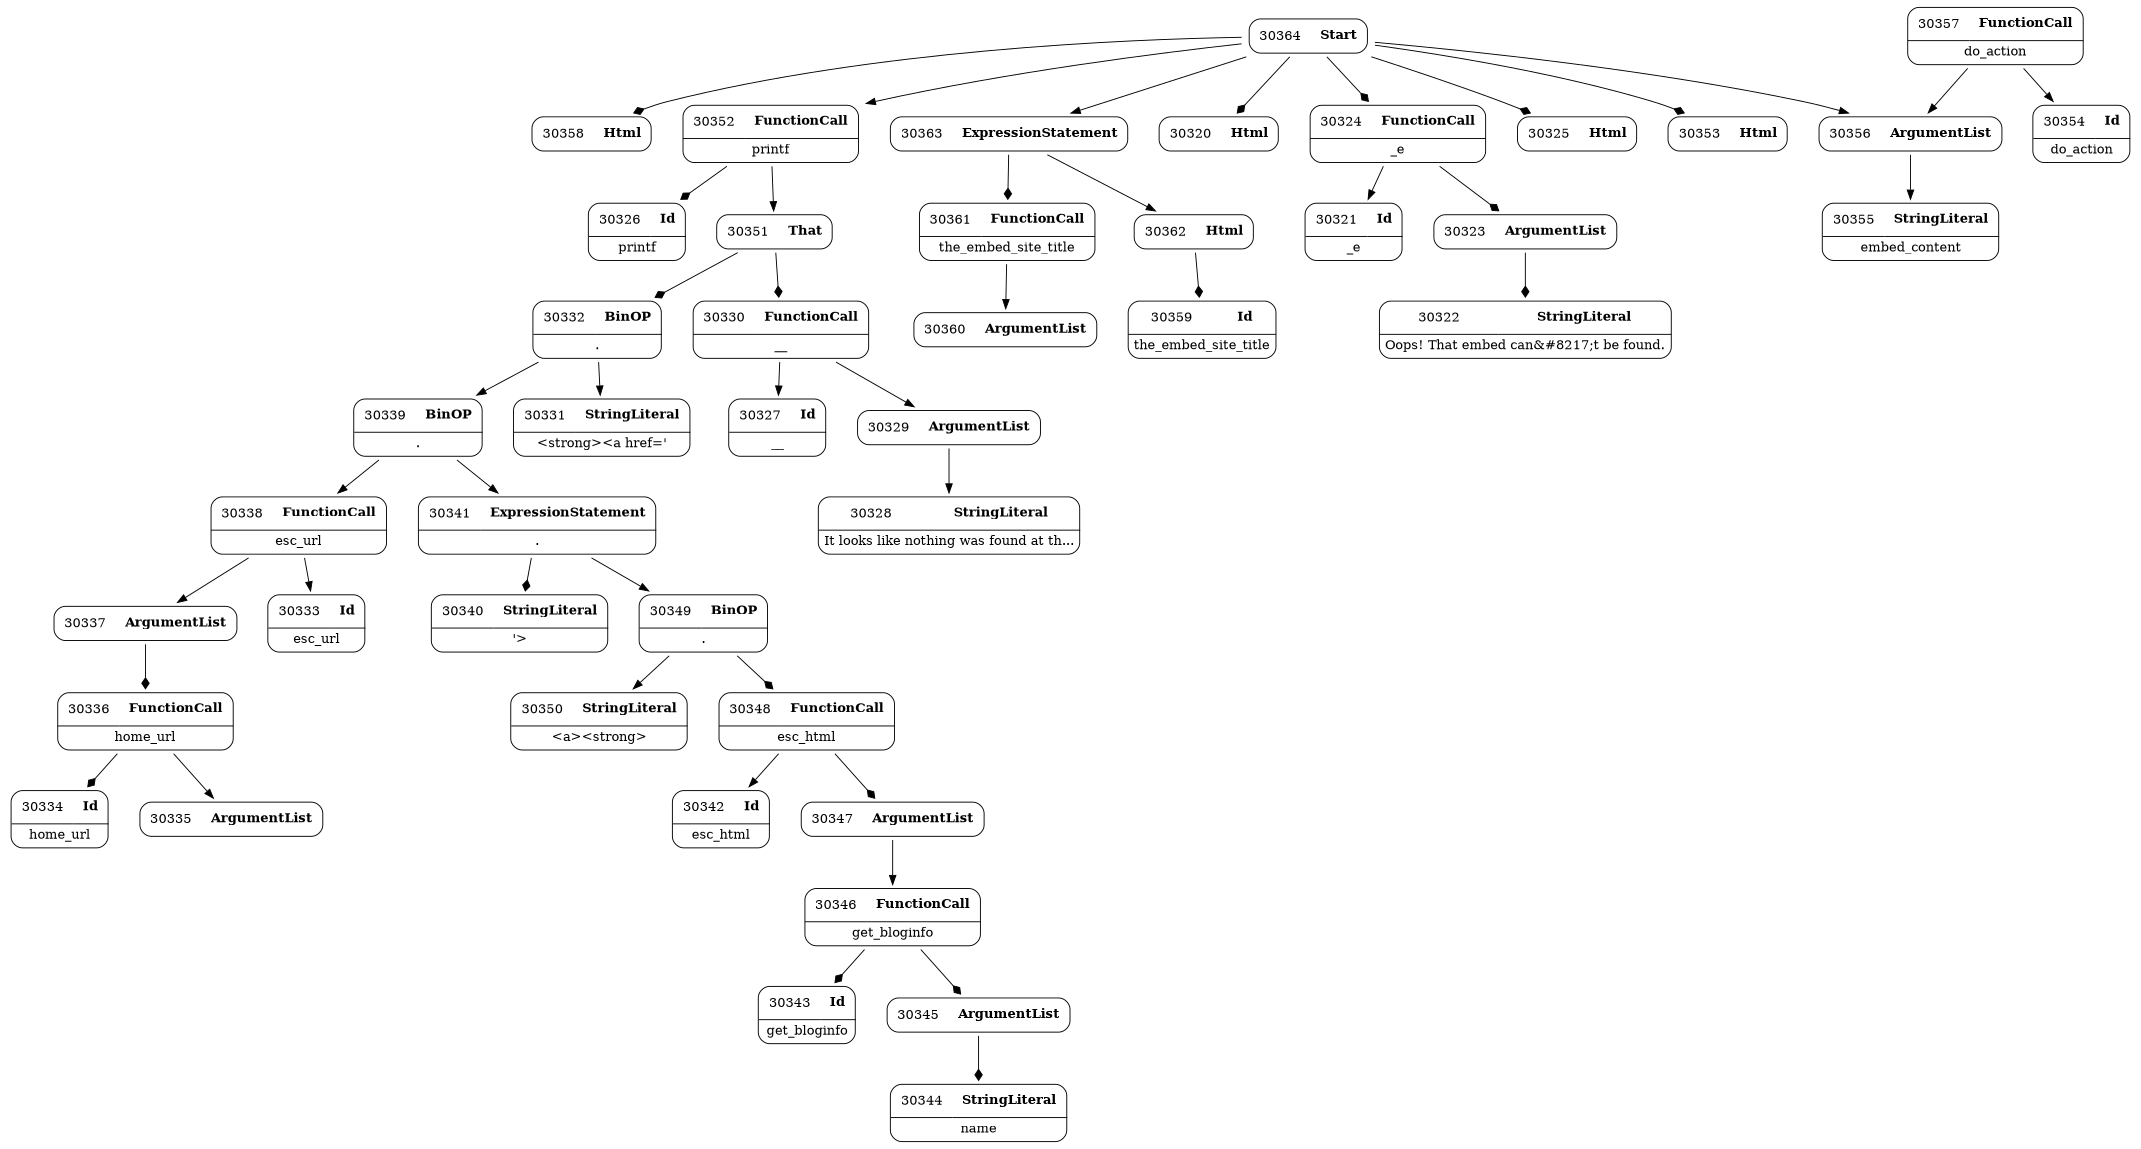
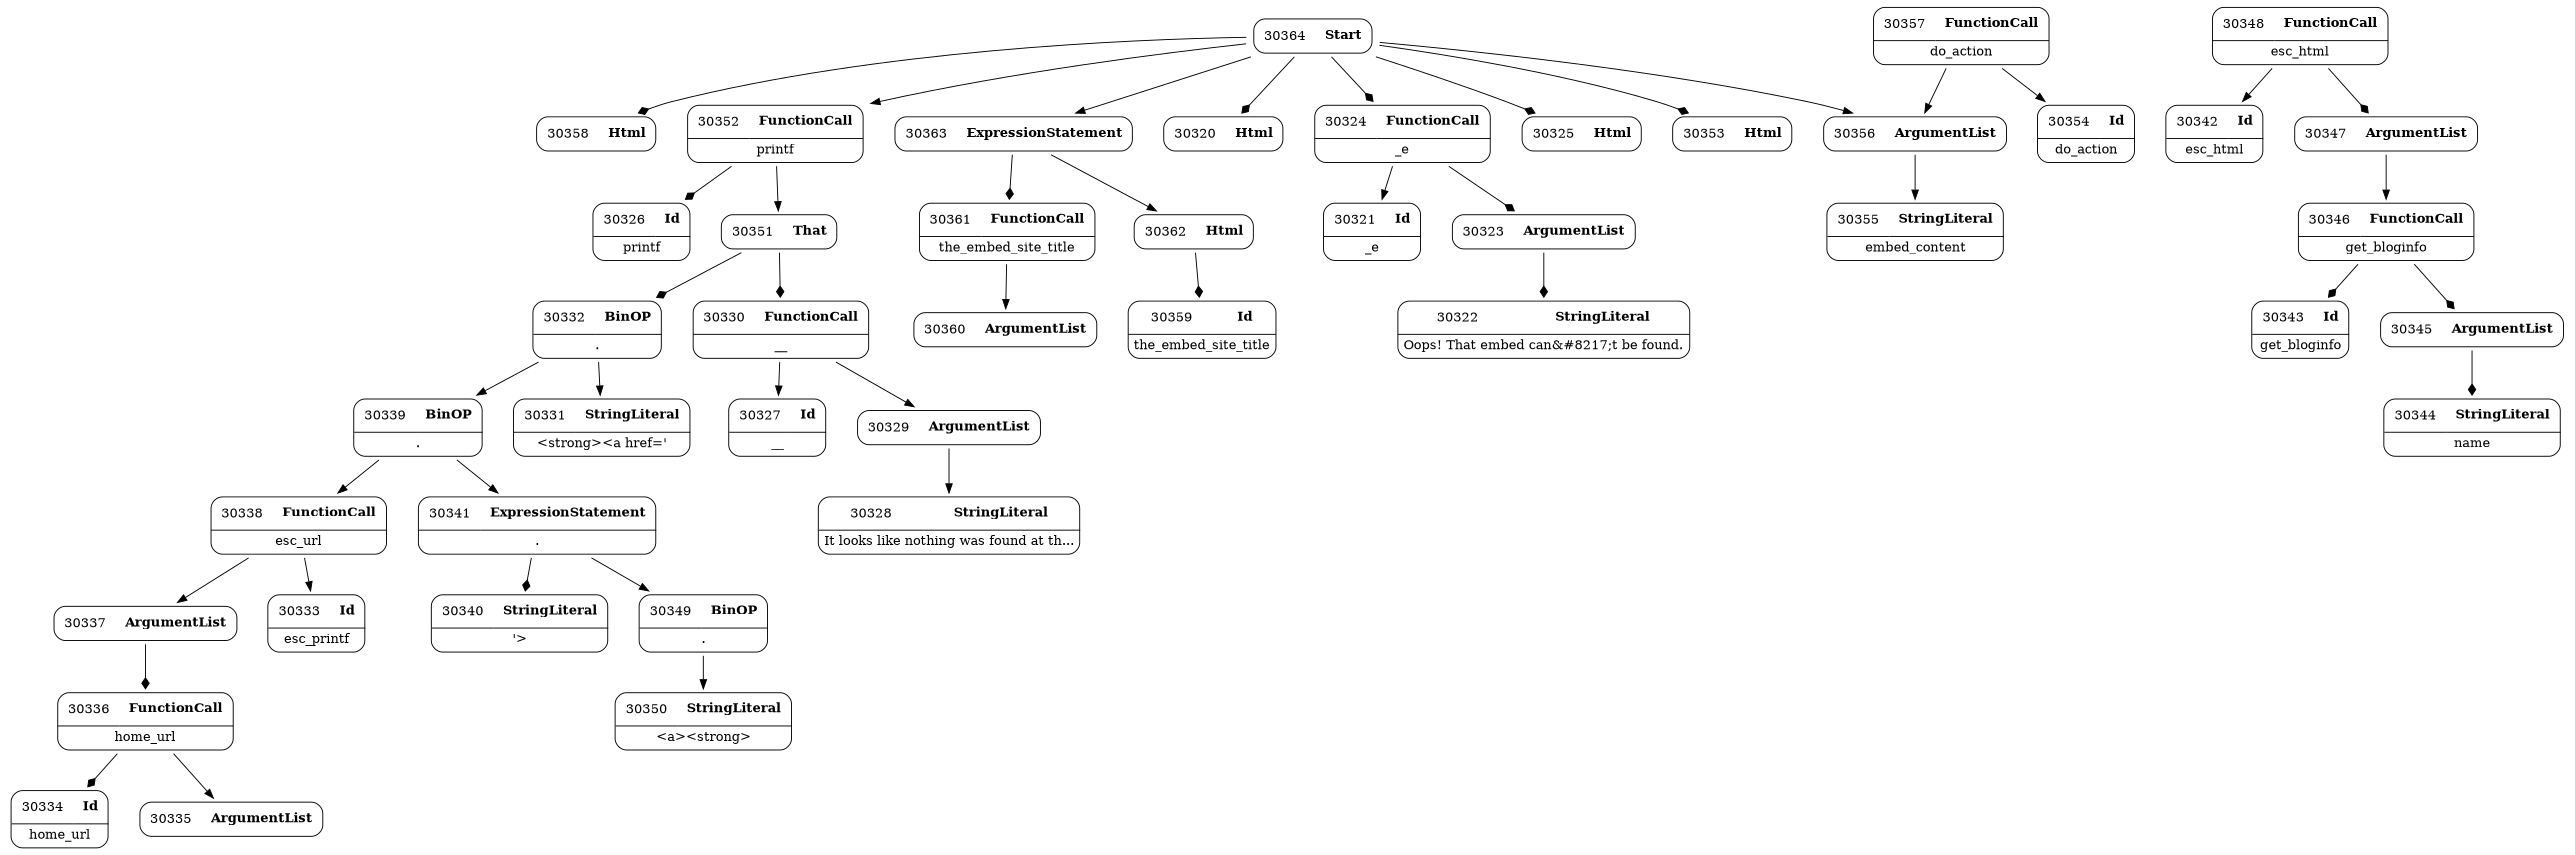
  digraph {
    node [shape=none]
    edge [arrowhead=normal weight=2]
    n1 [label=<<TABLE border='1' cellspacing='0' cellpadding='10' style='rounded' ><TR><TD border='0'>30336</TD><TD border='0'><B>FunctionCall</B></TD></TR><HR/><TR><TD border='0' cellpadding='5' colspan='2'>home_url</TD></TR></TABLE>>]
    n2 [label=<<TABLE border='1' cellspacing='0' cellpadding='10' style='rounded' ><TR><TD border='0'>30334</TD><TD border='0'><B>Id</B></TD></TR><HR/><TR><TD border='0' cellpadding='5' colspan='2'>home_url</TD></TR></TABLE>>]
    n3 [label=<<TABLE border='1' cellspacing='0' cellpadding='10' style='rounded' ><TR><TD border='0'>30335</TD><TD border='0'><B>ArgumentList</B></TD></TR></TABLE>>]
    n4 [label=<<TABLE border='1' cellspacing='0' cellpadding='10' style='rounded' ><TR><TD border='0'>30337</TD><TD border='0'><B>ArgumentList</B></TD></TR></TABLE>>]
    n5 [label=<<TABLE border='1' cellspacing='0' cellpadding='10' style='rounded' ><TR><TD border='0'>30338</TD><TD border='0'><B>FunctionCall</B></TD></TR><HR/><TR><TD border='0' cellpadding='5' colspan='2'>esc_url</TD></TR></TABLE>>]
-   n6 [label=<<TABLE border='1' cellspacing='0' cellpadding='10' style='rounded' ><TR><TD border='0'>30333</TD><TD border='0'><B>Id</B></TD></TR><HR/><TR><TD border='0' cellpadding='5' colspan='2'>esc_url</TD></TR></TABLE>>]
+   n6 [label=<<TABLE border='1' cellspacing='0' cellpadding='10' style='rounded' ><TR><TD border='0'>30333</TD><TD border='0'><B>Id</B></TD></TR><HR/><TR><TD border='0' cellpadding='5' colspan='2'>esc_printf</TD></TR></TABLE>>]
    n7 [label=<<TABLE border='1' cellspacing='0' cellpadding='10' style='rounded' ><TR><TD border='0'>30339</TD><TD border='0'><B>BinOP</B></TD></TR><HR/><TR><TD border='0' cellpadding='5' colspan='2'>.</TD></TR></TABLE>>]
    n8 [label=<<TABLE border='1' cellspacing='0' cellpadding='10' style='rounded' ><TR><TD border='0'>30341</TD><TD border='0'><B>ExpressionStatement</B></TD></TR><HR/><TR><TD border='0' cellpadding='5' colspan='2'>.</TD></TR></TABLE>>]
    n9 [label=<<TABLE border='1' cellspacing='0' cellpadding='10' style='rounded' ><TR><TD border='0'>30340</TD><TD border='0'><B>StringLiteral</B></TD></TR><HR/><TR><TD border='0' cellpadding='5' colspan='2'>'&gt;</TD></TR></TABLE>>]
    n10 [label=<<TABLE border='1' cellspacing='0' cellpadding='10' style='rounded' ><TR><TD border='0'>30349</TD><TD border='0'><B>BinOP</B></TD></TR><HR/><TR><TD border='0' cellpadding='5' colspan='2'>.</TD></TR></TABLE>>]
    n11 [label=<<TABLE border='1' cellspacing='0' cellpadding='10' style='rounded' ><TR><TD border='0'>30348</TD><TD border='0'><B>FunctionCall</B></TD></TR><HR/><TR><TD border='0' cellpadding='5' colspan='2'>esc_html</TD></TR></TABLE>>]
    n12 [label=<<TABLE border='1' cellspacing='0' cellpadding='10' style='rounded' ><TR><TD border='0'>30350</TD><TD border='0'><B>StringLiteral</B></TD></TR><HR/><TR><TD border='0' cellpadding='5' colspan='2'>&lt;a&gt;&lt;strong&gt;</TD></TR></TABLE>>]
    n13 [label=<<TABLE border='1' cellspacing='0' cellpadding='10' style='rounded' ><TR><TD border='0'>30342</TD><TD border='0'><B>Id</B></TD></TR><HR/><TR><TD border='0' cellpadding='5' colspan='2'>esc_html</TD></TR></TABLE>>]
    n14 [label=<<TABLE border='1' cellspacing='0' cellpadding='10' style='rounded' ><TR><TD border='0'>30347</TD><TD border='0'><B>ArgumentList</B></TD></TR></TABLE>>]
    n15 [label=<<TABLE border='1' cellspacing='0' cellpadding='10' style='rounded' ><TR><TD border='0'>30343</TD><TD border='0'><B>Id</B></TD></TR><HR/><TR><TD border='0' cellpadding='5' colspan='2'>get_bloginfo</TD></TR></TABLE>>]
    n16 [label=<<TABLE border='1' cellspacing='0' cellpadding='10' style='rounded' ><TR><TD border='0'>30344</TD><TD border='0'><B>StringLiteral</B></TD></TR><HR/><TR><TD border='0' cellpadding='5' colspan='2'>name</TD></TR></TABLE>>]
    n17 [label=<<TABLE border='1' cellspacing='0' cellpadding='10' style='rounded' ><TR><TD border='0'>30345</TD><TD border='0'><B>ArgumentList</B></TD></TR></TABLE>>]
    n18 [label=<<TABLE border='1' cellspacing='0' cellpadding='10' style='rounded' ><TR><TD border='0'>30346</TD><TD border='0'><B>FunctionCall</B></TD></TR><HR/><TR><TD border='0' cellpadding='5' colspan='2'>get_bloginfo</TD></TR></TABLE>>]
    n19 [label=<<TABLE border='1' cellspacing='0' cellpadding='10' style='rounded' ><TR><TD border='0'>30351</TD><TD border='0'><B>That</B></TD></TR></TABLE>>]
    n20 [label=<<TABLE border='1' cellspacing='0' cellpadding='10' style='rounded' ><TR><TD border='0'>30330</TD><TD border='0'><B>FunctionCall</B></TD></TR><HR/><TR><TD border='0' cellpadding='5' colspan='2'>__</TD></TR></TABLE>>]
    n21 [label=<<TABLE border='1' cellspacing='0' cellpadding='10' style='rounded' ><TR><TD border='0'>30332</TD><TD border='0'><B>BinOP</B></TD></TR><HR/><TR><TD border='0' cellpadding='5' colspan='2'>.</TD></TR></TABLE>>]
    n22 [label=<<TABLE border='1' cellspacing='0' cellpadding='10' style='rounded' ><TR><TD border='0'>30327</TD><TD border='0'><B>Id</B></TD></TR><HR/><TR><TD border='0' cellpadding='5' colspan='2'>__</TD></TR></TABLE>>]
    n23 [label=<<TABLE border='1' cellspacing='0' cellpadding='10' style='rounded' ><TR><TD border='0'>30329</TD><TD border='0'><B>ArgumentList</B></TD></TR></TABLE>>]
    n24 [label=<<TABLE border='1' cellspacing='0' cellpadding='10' style='rounded' ><TR><TD border='0'>30331</TD><TD border='0'><B>StringLiteral</B></TD></TR><HR/><TR><TD border='0' cellpadding='5' colspan='2'>&lt;strong&gt;&lt;a href='</TD></TR></TABLE>>]
    n25 [label=<<TABLE border='1' cellspacing='0' cellpadding='10' style='rounded' ><TR><TD border='0'>30328</TD><TD border='0'><B>StringLiteral</B></TD></TR><HR/><TR><TD border='0' cellpadding='5' colspan='2'>It looks like nothing was found at th...</TD></TR></TABLE>>]
    n26 [label=<<TABLE border='1' cellspacing='0' cellpadding='10' style='rounded' ><TR><TD border='0'>30352</TD><TD border='0'><B>FunctionCall</B></TD></TR><HR/><TR><TD border='0' cellpadding='5' colspan='2'>printf</TD></TR></TABLE>>]
    n27 [label=<<TABLE border='1' cellspacing='0' cellpadding='10' style='rounded' ><TR><TD border='0'>30326</TD><TD border='0'><B>Id</B></TD></TR><HR/><TR><TD border='0' cellpadding='5' colspan='2'>printf</TD></TR></TABLE>>]
    n28 [label=<<TABLE border='1' cellspacing='0' cellpadding='10' style='rounded' ><TR><TD border='0'>30353</TD><TD border='0'><B>Html</B></TD></TR></TABLE>>]
    n29 [label=<<TABLE border='1' cellspacing='0' cellpadding='10' style='rounded' ><TR><TD border='0'>30354</TD><TD border='0'><B>Id</B></TD></TR><HR/><TR><TD border='0' cellpadding='5' colspan='2'>do_action</TD></TR></TABLE>>]
    n30 [label=<<TABLE border='1' cellspacing='0' cellpadding='10' style='rounded' ><TR><TD border='0'>30355</TD><TD border='0'><B>StringLiteral</B></TD></TR><HR/><TR><TD border='0' cellpadding='5' colspan='2'>embed_content</TD></TR></TABLE>>]
    n31 [label=<<TABLE border='1' cellspacing='0' cellpadding='10' style='rounded' ><TR><TD border='0'>30356</TD><TD border='0'><B>ArgumentList</B></TD></TR></TABLE>>]
    n32 [label=<<TABLE border='1' cellspacing='0' cellpadding='10' style='rounded' ><TR><TD border='0'>30357</TD><TD border='0'><B>FunctionCall</B></TD></TR><HR/><TR><TD border='0' cellpadding='5' colspan='2'>do_action</TD></TR></TABLE>>]
    n33 [label=<<TABLE border='1' cellspacing='0' cellpadding='10' style='rounded' ><TR><TD border='0'>30358</TD><TD border='0'><B>Html</B></TD></TR></TABLE>>]
    n34 [label=<<TABLE border='1' cellspacing='0' cellpadding='10' style='rounded' ><TR><TD border='0'>30359</TD><TD border='0'><B>Id</B></TD></TR><HR/><TR><TD border='0' cellpadding='5' colspan='2'>the_embed_site_title</TD></TR></TABLE>>]
    n35 [label=<<TABLE border='1' cellspacing='0' cellpadding='10' style='rounded' ><TR><TD border='0'>30360</TD><TD border='0'><B>ArgumentList</B></TD></TR></TABLE>>]
    n36 [label=<<TABLE border='1' cellspacing='0' cellpadding='10' style='rounded' ><TR><TD border='0'>30361</TD><TD border='0'><B>FunctionCall</B></TD></TR><HR/><TR><TD border='0' cellpadding='5' colspan='2'>the_embed_site_title</TD></TR></TABLE>>]
    n37 [label=<<TABLE border='1' cellspacing='0' cellpadding='10' style='rounded' ><TR><TD border='0'>30362</TD><TD border='0'><B>Html</B></TD></TR></TABLE>>]
    n38 [label=<<TABLE border='1' cellspacing='0' cellpadding='10' style='rounded' ><TR><TD border='0'>30363</TD><TD border='0'><B>ExpressionStatement</B></TD></TR></TABLE>>]
    n39 [label=<<TABLE border='1' cellspacing='0' cellpadding='10' style='rounded' ><TR><TD border='0'>30364</TD><TD border='0'><B>Start</B></TD></TR></TABLE>>]
    n40 [label=<<TABLE border='1' cellspacing='0' cellpadding='10' style='rounded' ><TR><TD border='0'>30320</TD><TD border='0'><B>Html</B></TD></TR></TABLE>>]
    n41 [label=<<TABLE border='1' cellspacing='0' cellpadding='10' style='rounded' ><TR><TD border='0'>30324</TD><TD border='0'><B>FunctionCall</B></TD></TR><HR/><TR><TD border='0' cellpadding='5' colspan='2'>_e</TD></TR></TABLE>>]
    n42 [label=<<TABLE border='1' cellspacing='0' cellpadding='10' style='rounded' ><TR><TD border='0'>30325</TD><TD border='0'><B>Html</B></TD></TR></TABLE>>]
    n43 [label=<<TABLE border='1' cellspacing='0' cellpadding='10' style='rounded' ><TR><TD border='0'>30321</TD><TD border='0'><B>Id</B></TD></TR><HR/><TR><TD border='0' cellpadding='5' colspan='2'>_e</TD></TR></TABLE>>]
    n44 [label=<<TABLE border='1' cellspacing='0' cellpadding='10' style='rounded' ><TR><TD border='0'>30323</TD><TD border='0'><B>ArgumentList</B></TD></TR></TABLE>>]
    n45 [label=<<TABLE border='1' cellspacing='0' cellpadding='10' style='rounded' ><TR><TD border='0'>30322</TD><TD border='0'><B>StringLiteral</B></TD></TR><HR/><TR><TD border='0' cellpadding='5' colspan='2'>Oops! That embed can&amp;#8217;t be found.</TD></TR></TABLE>>]
    n1 -> n2 [arrowhead=diamond]
    n1 -> n3
    n4 -> n1 [arrowhead=diamond]
    n5 -> n4
    n5 -> n6
    n7 -> n5
    n7 -> n8
    n8 -> n9 [arrowhead=diamond]
    n8 -> n10
-   n10 -> n11 [arrowhead=diamond]
    n10 -> n12
    n11 -> n13
    n11 -> n14 [arrowhead=diamond]
    n14 -> n18
    n17 -> n16 [arrowhead=diamond]
    n18 -> n15 [arrowhead=diamond]
    n18 -> n17 [arrowhead=diamond]
    n19 -> n20 [arrowhead=diamond]
    n19 -> n21 [arrowhead=diamond]
    n20 -> n22
    n20 -> n23
    n21 -> n7
    n21 -> n24
    n23 -> n25
    n26 -> n19
    n26 -> n27 [arrowhead=diamond]
    n31 -> n30
    n32 -> n29
    n32 -> n31
    n36 -> n35
    n37 -> n34 [arrowhead=diamond]
    n38 -> n36 [arrowhead=diamond]
    n38 -> n37
    n39 -> n26
    n39 -> n28 [arrowhead=diamond]
    n39 -> n31
    n39 -> n33 [arrowhead=diamond]
    n39 -> n38
    n39 -> n40 [arrowhead=diamond]
    n39 -> n41 [arrowhead=diamond]
    n39 -> n42 [arrowhead=diamond]
    n41 -> n43
    n41 -> n44 [arrowhead=diamond]
    n44 -> n45 [arrowhead=diamond]
  }
